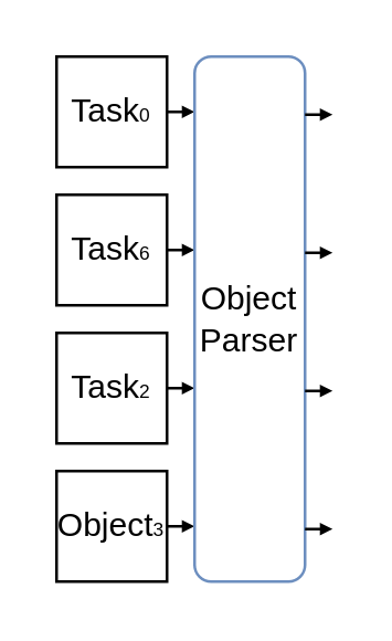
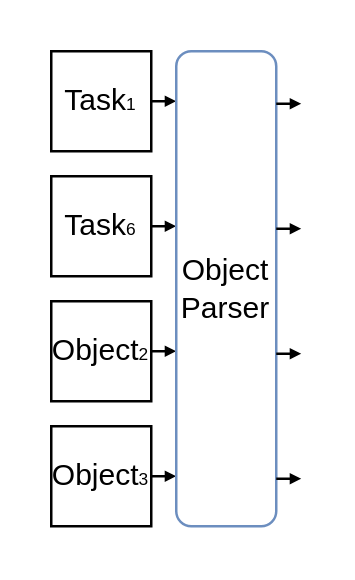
  <mxCell id="0" />
  <mxCell id="1" parent="0" />
- <mxCell id="2" value="Task&lt;span style=&quot;font-size: 6.944px&quot;&gt;0&lt;/span&gt;" style="rounded=0;whiteSpace=wrap;html=1;" vertex="1" parent="1"><mxGeometry x="20" y="20" width="40" height="40" as="geometry" /></mxCell>
+ <mxCell id="2" value="Task&lt;span style=&quot;font-size: 6.944px&quot;&gt;1&lt;/span&gt;" style="rounded=0;whiteSpace=wrap;html=1;" vertex="1" parent="1"><mxGeometry x="20" y="20" width="40" height="40" as="geometry" /></mxCell>
  <mxCell id="3" value="Task&lt;span style=&quot;font-size: 6.944px&quot;&gt;6&lt;/span&gt;" style="rounded=0;whiteSpace=wrap;html=1;" vertex="1" parent="1"><mxGeometry x="20" y="70" width="40" height="40" as="geometry" /></mxCell>
- <mxCell id="4" value="Task&lt;span style=&quot;font-size: 6.944px&quot;&gt;2&lt;/span&gt;" style="rounded=0;whiteSpace=wrap;html=1;" vertex="1" parent="1"><mxGeometry x="20" y="120" width="40" height="40" as="geometry" /></mxCell>
+ <mxCell id="4" value="Object&lt;span style=&quot;font-size: 6.944px&quot;&gt;2&lt;/span&gt;" style="rounded=0;whiteSpace=wrap;html=1;" vertex="1" parent="1"><mxGeometry x="20" y="120" width="40" height="40" as="geometry" /></mxCell>
  <mxCell id="5" value="Object&lt;span style=&quot;font-size: 6.944px&quot;&gt;3&lt;/span&gt;" style="rounded=0;whiteSpace=wrap;html=1;" vertex="1" parent="1"><mxGeometry x="20" y="170" width="40" height="40" as="geometry" /></mxCell>
  <mxCell id="6" value="" style="endArrow=block;html=1;exitX=1;exitY=0.5;exitDx=0;exitDy=0;endFill=1;endSize=2;" edge="1" parent="1" source="2"><mxGeometry width="50" height="50" relative="1" as="geometry"><mxPoint x="240" y="140" as="sourcePoint" /><mxPoint x="70" y="40" as="targetPoint" /></mxGeometry></mxCell>
  <mxCell id="7" value="" style="endArrow=block;html=1;exitX=1;exitY=0.5;exitDx=0;exitDy=0;endFill=1;endSize=2;" edge="1" parent="1" source="3"><mxGeometry width="50" height="50" relative="1" as="geometry"><mxPoint x="70" y="50" as="sourcePoint" /><mxPoint x="70" y="90" as="targetPoint" /></mxGeometry></mxCell>
  <mxCell id="8" value="" style="endArrow=block;html=1;exitX=1;exitY=0.5;exitDx=0;exitDy=0;endFill=1;endSize=2;" edge="1" parent="1" source="4"><mxGeometry width="50" height="50" relative="1" as="geometry"><mxPoint x="70" y="100" as="sourcePoint" /><mxPoint x="70" y="140" as="targetPoint" /></mxGeometry></mxCell>
  <mxCell id="9" value="" style="endArrow=block;html=1;exitX=1;exitY=0.5;exitDx=0;exitDy=0;endFill=1;endSize=2;" edge="1" parent="1" source="5"><mxGeometry width="50" height="50" relative="1" as="geometry"><mxPoint x="70" y="150" as="sourcePoint" /><mxPoint x="70" y="190" as="targetPoint" /></mxGeometry></mxCell>
  <mxCell id="10" value="&lt;font style=&quot;font-size: 12px&quot;&gt;Object Parser&lt;/font&gt;" style="rounded=1;whiteSpace=wrap;html=1;fillColor=#ffffff;strokeColor=#6c8ebf;" vertex="1" parent="1"><mxGeometry x="70" y="20" width="40" height="190" as="geometry" /></mxCell>
  <mxCell id="11" value="" style="endArrow=block;html=1;exitX=1;exitY=0.5;exitDx=0;exitDy=0;endFill=1;endSize=2;" edge="1" parent="1"><mxGeometry width="50" height="50" relative="1" as="geometry"><mxPoint x="110" y="41" as="sourcePoint" /><mxPoint x="120" y="41" as="targetPoint" /></mxGeometry></mxCell>
  <mxCell id="12" value="" style="endArrow=block;html=1;exitX=1;exitY=0.5;exitDx=0;exitDy=0;endFill=1;endSize=2;" edge="1" parent="1"><mxGeometry width="50" height="50" relative="1" as="geometry"><mxPoint x="110" y="91" as="sourcePoint" /><mxPoint x="120" y="91" as="targetPoint" /></mxGeometry></mxCell>
  <mxCell id="13" value="" style="endArrow=block;html=1;exitX=1;exitY=0.5;exitDx=0;exitDy=0;endFill=1;endSize=2;" edge="1" parent="1"><mxGeometry width="50" height="50" relative="1" as="geometry"><mxPoint x="110" y="141" as="sourcePoint" /><mxPoint x="120" y="141" as="targetPoint" /></mxGeometry></mxCell>
  <mxCell id="14" value="" style="endArrow=block;html=1;exitX=1;exitY=0.5;exitDx=0;exitDy=0;endFill=1;endSize=2;" edge="1" parent="1"><mxGeometry width="50" height="50" relative="1" as="geometry"><mxPoint x="110" y="191" as="sourcePoint" /><mxPoint x="120" y="191" as="targetPoint" /></mxGeometry></mxCell>
